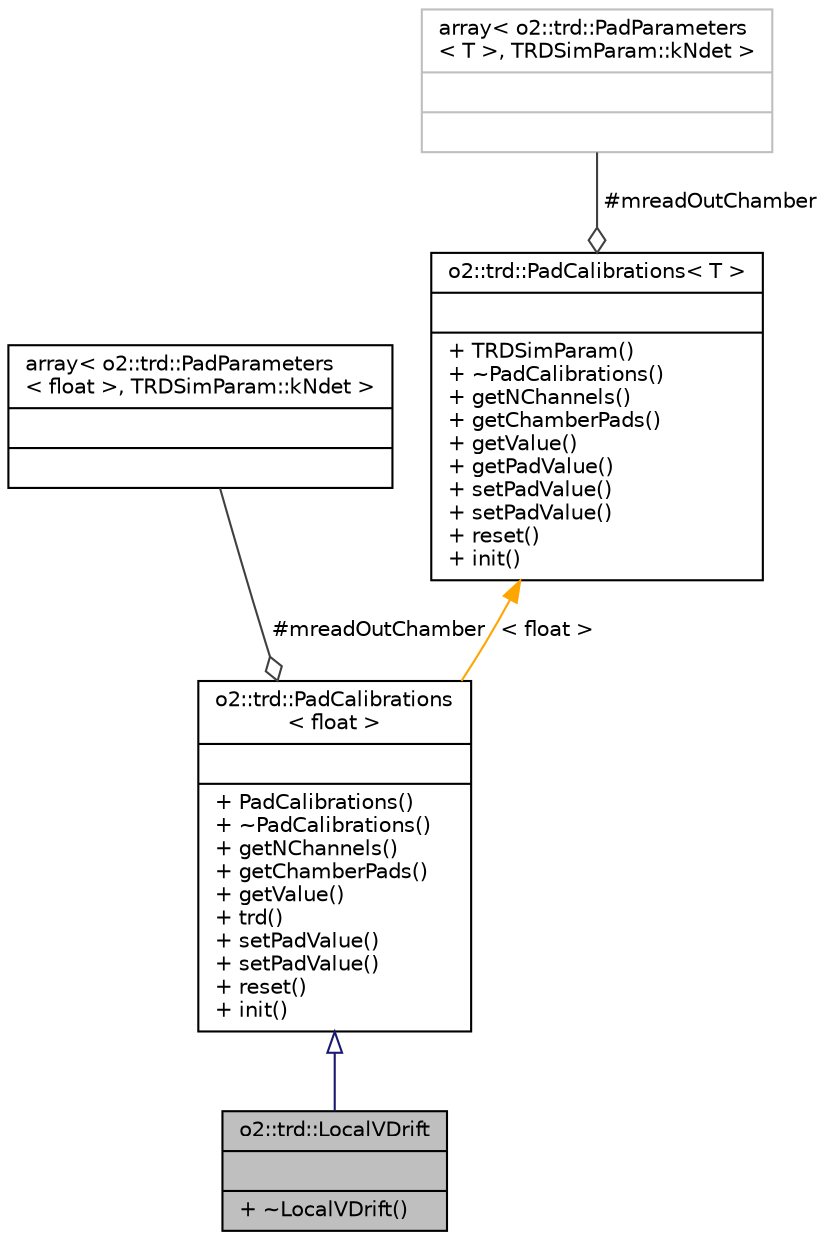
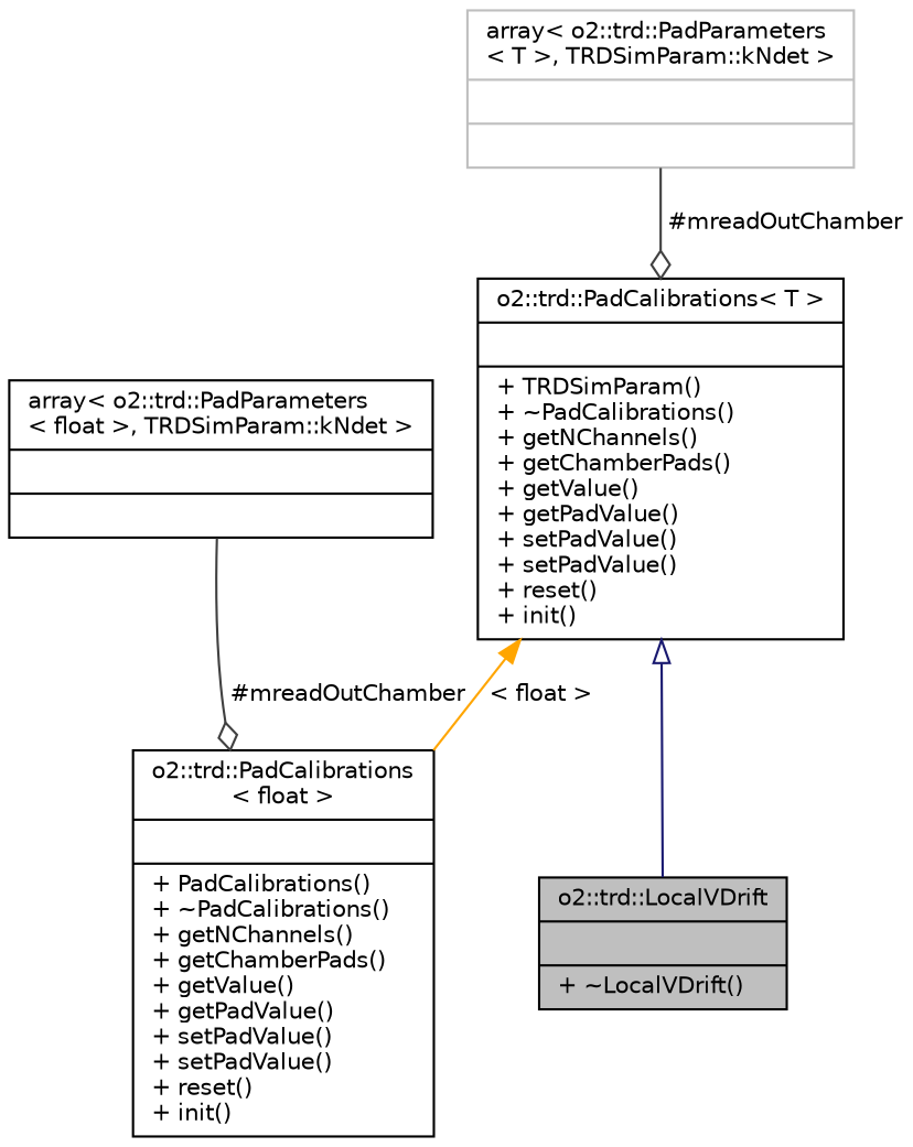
  digraph {
    node [color=black fontname=Helvetica fontsize=10 shape=record]
    edge [color=grey25 fontname=Helvetica fontsize=10 labelfontname=Helvetica labelfontsize=10 style=solid]
    n1 [fillcolor=grey75 fontcolor=black height=0.2 label="{o2::trd::LocalVDrift\n||+ ~LocalVDrift()\l}" style=filled width=0.4]
-   n2 [height=0.2 label="{o2::trd::PadCalibrations\l\< float \>\n||+ PadCalibrations()\l+ ~PadCalibrations()\l+ getNChannels()\l+ getChamberPads()\l+ getValue()\l+ trd()\l+ setPadValue()\l+ setPadValue()\l+ reset()\l+ init()\l}" width=0.4]
+   n2 [height=0.2 label="{o2::trd::PadCalibrations\l\< float \>\n||+ PadCalibrations()\l+ ~PadCalibrations()\l+ getNChannels()\l+ getChamberPads()\l+ getValue()\l+ getPadValue()\l+ setPadValue()\l+ setPadValue()\l+ reset()\l+ init()\l}" width=0.4]
    n3 [height=0.2 label="{array\< o2::trd::PadParameters\l\< float \>, TRDSimParam::kNdet \>\n||}" width=0.4]
    n4 [height=0.2 label="{o2::trd::PadCalibrations\< T \>\n||+ TRDSimParam()\l+ ~PadCalibrations()\l+ getNChannels()\l+ getChamberPads()\l+ getValue()\l+ getPadValue()\l+ setPadValue()\l+ setPadValue()\l+ reset()\l+ init()\l}" width=0.4]
    n5 [color=grey75 height=0.2 label="{array\< o2::trd::PadParameters\l\< T \>, TRDSimParam::kNdet \>\n||}" width=0.4]
-   n2 -> n1 [arrowtail=onormal color=midnightblue dir=back]
+   n4 -> n1 [arrowtail=onormal color=midnightblue dir=back]
    n3 -> n2 [arrowhead=odiamond label=" #mreadOutChamber"]
    n4 -> n2 [color=orange dir=back label=" \< float \>"]
    n5 -> n4 [arrowhead=odiamond label=" #mreadOutChamber"]
  }
